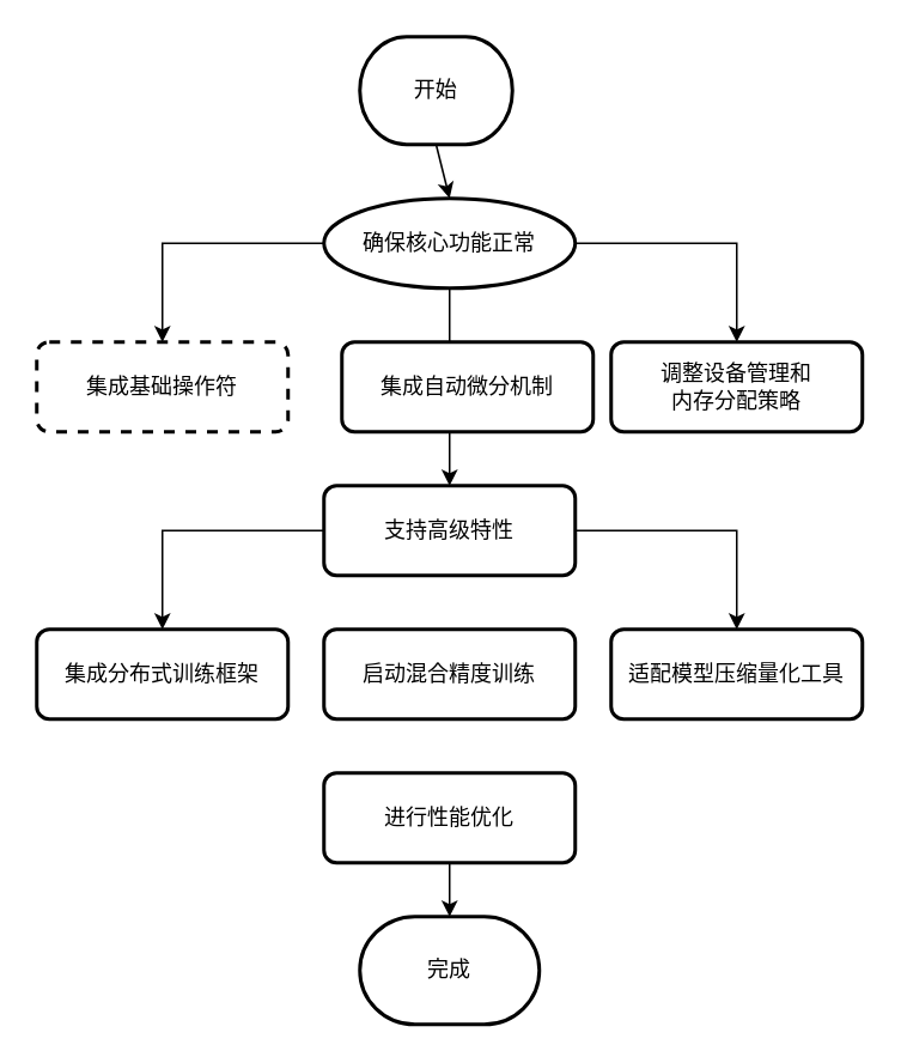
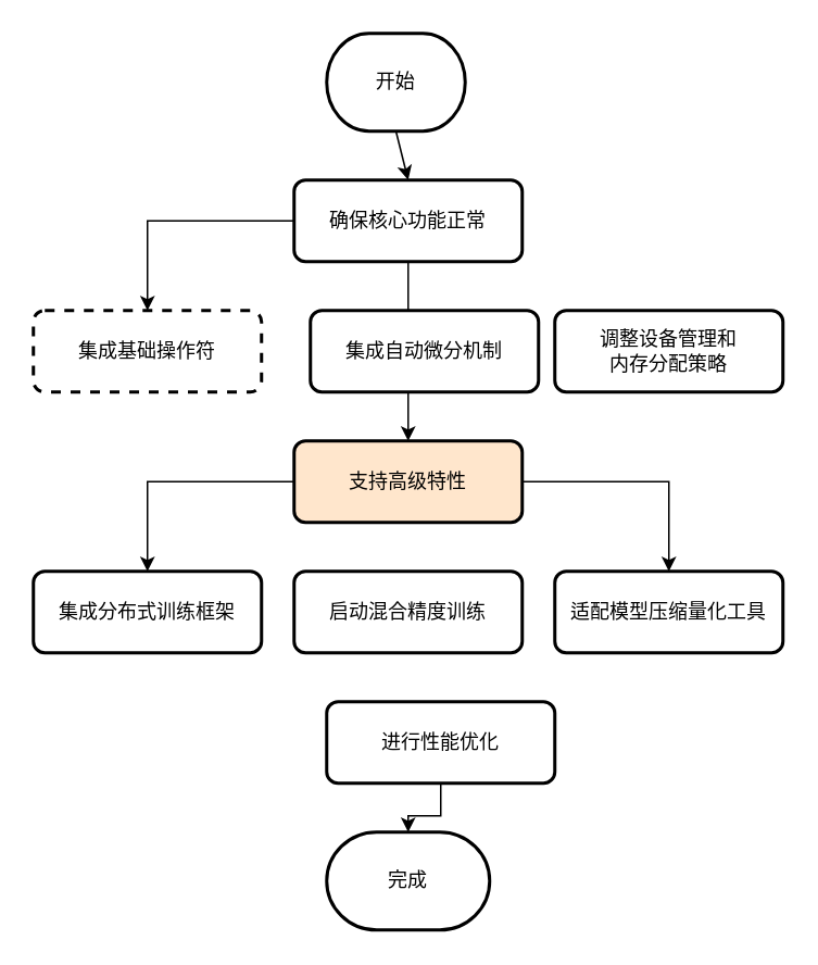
  <mxCell id="0" />
  <mxCell id="1" parent="0" />
  <mxCell id="2" value="开始" style="strokeWidth=2;html=1;shape=mxgraph.flowchart.terminator;whiteSpace=wrap;" vertex="1" parent="1"><mxGeometry x="200" y="20" width="85" height="60" as="geometry" /></mxCell>
  <mxCell id="3" value="完成" style="strokeWidth=2;html=1;shape=mxgraph.flowchart.terminator;whiteSpace=wrap;" vertex="1" parent="1"><mxGeometry x="200" y="510" width="100" height="60" as="geometry" /></mxCell>
  <mxCell id="4" value="" style="edgeStyle=orthogonalEdgeStyle;rounded=0;orthogonalLoop=1;jettySize=auto;html=1;" edge="1" parent="1" source="5" target="7"><mxGeometry relative="1" as="geometry" /></mxCell>
- <mxCell id="5" value="确保核心功能正常" style="ellipse;whiteSpace=wrap;html=1;absoluteArcSize=1;arcSize=14;strokeWidth=2;" vertex="1" parent="1"><mxGeometry x="180" y="110" width="140" height="50" as="geometry" /></mxCell>
+ <mxCell id="5" value="确保核心功能正常" style="rounded=1;whiteSpace=wrap;html=1;absoluteArcSize=1;arcSize=14;strokeWidth=2;" vertex="1" parent="1"><mxGeometry x="180" y="110" width="140" height="50" as="geometry" /></mxCell>
  <mxCell id="6" value="集成自动微分机制" style="rounded=1;whiteSpace=wrap;html=1;absoluteArcSize=1;arcSize=14;strokeWidth=2;" vertex="1" parent="1"><mxGeometry x="190" y="190" width="140" height="50" as="geometry" /></mxCell>
- <mxCell id="7" value="支持高级特性" style="rounded=1;whiteSpace=wrap;html=1;absoluteArcSize=1;arcSize=14;strokeWidth=2;" vertex="1" parent="1"><mxGeometry x="180" y="270" width="140" height="50" as="geometry" /></mxCell>
+ <mxCell id="7" value="支持高级特性" style="rounded=1;whiteSpace=wrap;html=1;absoluteArcSize=1;arcSize=14;strokeWidth=2;fillColor=#ffe6cc;" vertex="1" parent="1"><mxGeometry x="180" y="270" width="140" height="50" as="geometry" /></mxCell>
  <mxCell id="8" value="启动混合精度训练" style="rounded=1;whiteSpace=wrap;html=1;absoluteArcSize=1;arcSize=14;strokeWidth=2;" vertex="1" parent="1"><mxGeometry x="180" y="350" width="140" height="50" as="geometry" /></mxCell>
  <mxCell id="9" value="" style="edgeStyle=orthogonalEdgeStyle;rounded=0;orthogonalLoop=1;jettySize=auto;html=1;" edge="1" parent="1" source="10" target="3"><mxGeometry relative="1" as="geometry" /></mxCell>
- <mxCell id="10" value="进行性能优化" style="rounded=1;whiteSpace=wrap;html=1;absoluteArcSize=1;arcSize=14;strokeWidth=2;" vertex="1" parent="1"><mxGeometry x="180" y="430" width="140" height="50" as="geometry" /></mxCell>
+ <mxCell id="10" value="进行性能优化" style="rounded=1;whiteSpace=wrap;html=1;absoluteArcSize=1;arcSize=14;strokeWidth=2;" vertex="1" parent="1"><mxGeometry x="200" y="430" width="140" height="50" as="geometry" /></mxCell>
  <mxCell id="11" value="调整设备管理和&lt;br&gt;内存分配策略" style="rounded=1;whiteSpace=wrap;html=1;absoluteArcSize=1;arcSize=14;strokeWidth=2;" vertex="1" parent="1"><mxGeometry x="340" y="190" width="140" height="50" as="geometry" /></mxCell>
  <mxCell id="12" value="集成基础操作符" style="rounded=1;whiteSpace=wrap;html=1;absoluteArcSize=1;arcSize=14;strokeWidth=2;dashed=1;" vertex="1" parent="1"><mxGeometry x="20" y="190" width="140" height="50" as="geometry" /></mxCell>
  <mxCell id="13" value="适配模型压缩量化工具" style="rounded=1;whiteSpace=wrap;html=1;absoluteArcSize=1;arcSize=14;strokeWidth=2;" vertex="1" parent="1"><mxGeometry x="340" y="350" width="140" height="50" as="geometry" /></mxCell>
  <mxCell id="14" value="集成分布式训练框架" style="rounded=1;whiteSpace=wrap;html=1;absoluteArcSize=1;arcSize=14;strokeWidth=2;" vertex="1" parent="1"><mxGeometry x="20" y="350" width="140" height="50" as="geometry" /></mxCell>
  <mxCell id="15" value="" style="endArrow=classic;html=1;rounded=0;exitX=0.5;exitY=1;exitDx=0;exitDy=0;exitPerimeter=0;entryX=0.5;entryY=0;entryDx=0;entryDy=0;" edge="1" parent="1" source="2" target="5"><mxGeometry width="50" height="50" relative="1" as="geometry"><mxPoint x="240" y="260" as="sourcePoint" /><mxPoint x="290" y="210" as="targetPoint" /></mxGeometry></mxCell>
  <mxCell id="16" value="" style="endArrow=classic;html=1;rounded=0;exitX=0;exitY=0.5;exitDx=0;exitDy=0;entryX=0.5;entryY=0;entryDx=0;entryDy=0;" edge="1" parent="1" source="5" target="12"><mxGeometry width="50" height="50" relative="1" as="geometry"><mxPoint x="240" y="260" as="sourcePoint" /><mxPoint x="290" y="210" as="targetPoint" /><Array as="points"><mxPoint x="90" y="135" /></Array></mxGeometry></mxCell>
- <mxCell id="17" value="" style="endArrow=classic;html=1;rounded=0;exitX=1;exitY=0.5;exitDx=0;exitDy=0;entryX=0.5;entryY=0;entryDx=0;entryDy=0;" edge="1" parent="1" source="5" target="11"><mxGeometry width="50" height="50" relative="1" as="geometry"><mxPoint x="190" y="145" as="sourcePoint" /><mxPoint x="100" y="200" as="targetPoint" /><Array as="points"><mxPoint x="410" y="135" /></Array></mxGeometry></mxCell>
  <mxCell id="18" value="" style="endArrow=classic;html=1;rounded=0;exitX=0;exitY=0.5;exitDx=0;exitDy=0;entryX=0.5;entryY=0;entryDx=0;entryDy=0;" edge="1" parent="1"><mxGeometry width="50" height="50" relative="1" as="geometry"><mxPoint x="180" y="295" as="sourcePoint" /><mxPoint x="90" y="350" as="targetPoint" /><Array as="points"><mxPoint x="90" y="295" /></Array></mxGeometry></mxCell>
  <mxCell id="19" value="" style="endArrow=classic;html=1;rounded=0;exitX=1;exitY=0.5;exitDx=0;exitDy=0;entryX=0.5;entryY=0;entryDx=0;entryDy=0;" edge="1" parent="1"><mxGeometry width="50" height="50" relative="1" as="geometry"><mxPoint x="320" y="295" as="sourcePoint" /><mxPoint x="410" y="350" as="targetPoint" /><Array as="points"><mxPoint x="410" y="295" /></Array></mxGeometry></mxCell>
